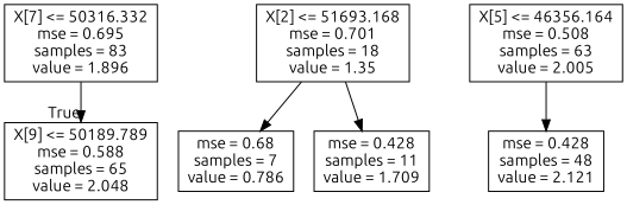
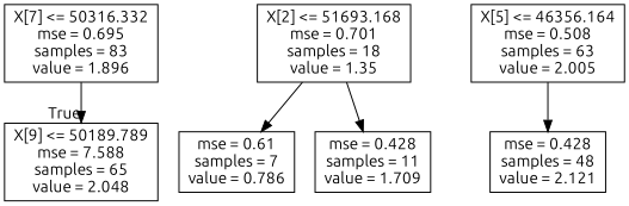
  digraph {
    fontname=Ubuntu
    node [fontname=Ubuntu shape=box]
    edge [fontname=Ubuntu]
    n1 [label="X[7] <= 50316.332\nmse = 0.695\nsamples = 83\nvalue = 1.896"]
-   n2 [label="X[9] <= 50189.789\nmse = 0.588\nsamples = 65\nvalue = 2.048"]
+   n2 [label="X[9] <= 50189.789\nmse = 7.588\nsamples = 65\nvalue = 2.048"]
    n3 [label="X[2] <= 51693.168\nmse = 0.701\nsamples = 18\nvalue = 1.35"]
-   n4 [label="mse = 0.68\nsamples = 7\nvalue = 0.786"]
+   n4 [label="mse = 0.61\nsamples = 7\nvalue = 0.786"]
    n5 [label="mse = 0.428\nsamples = 11\nvalue = 1.709"]
    n6 [label="X[5] <= 46356.164\nmse = 0.508\nsamples = 63\nvalue = 2.005"]
    n7 [label="mse = 0.428\nsamples = 48\nvalue = 2.121"]
    n1 -> n2 [headlabel=True labelangle=45 labeldistance=2.5]
    n3 -> n4
    n3 -> n5
    n6 -> n7
  }
